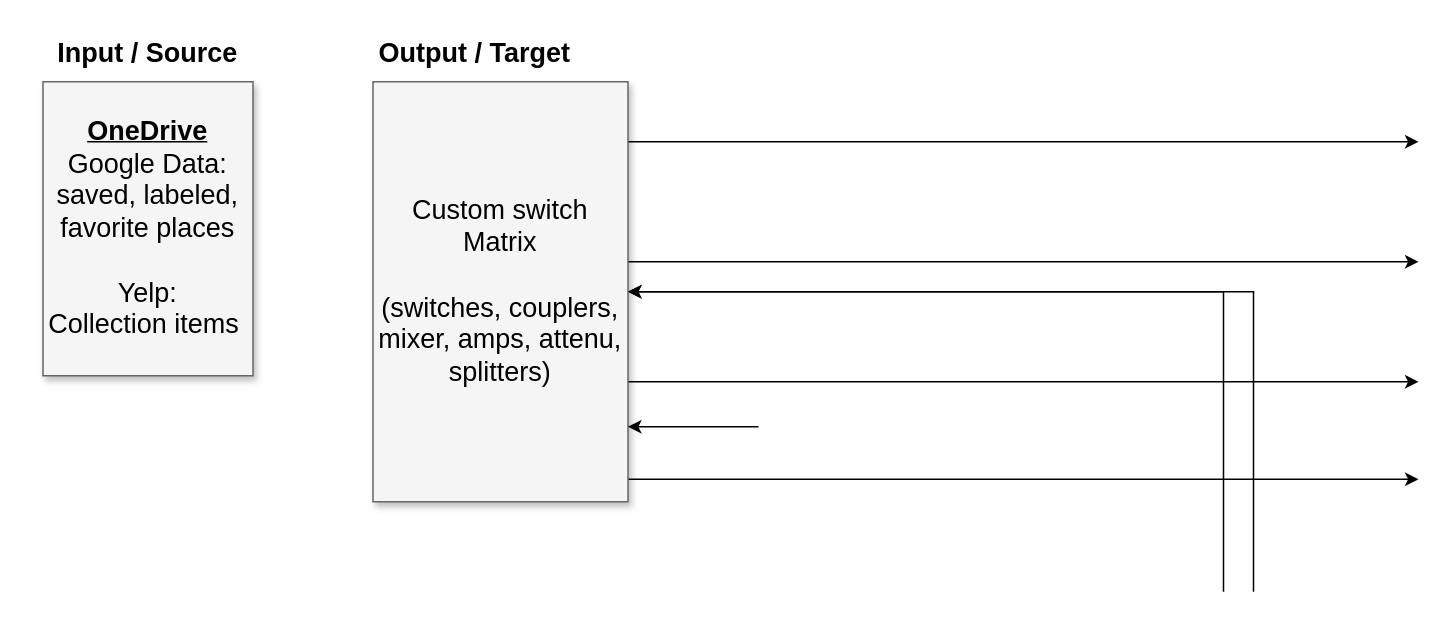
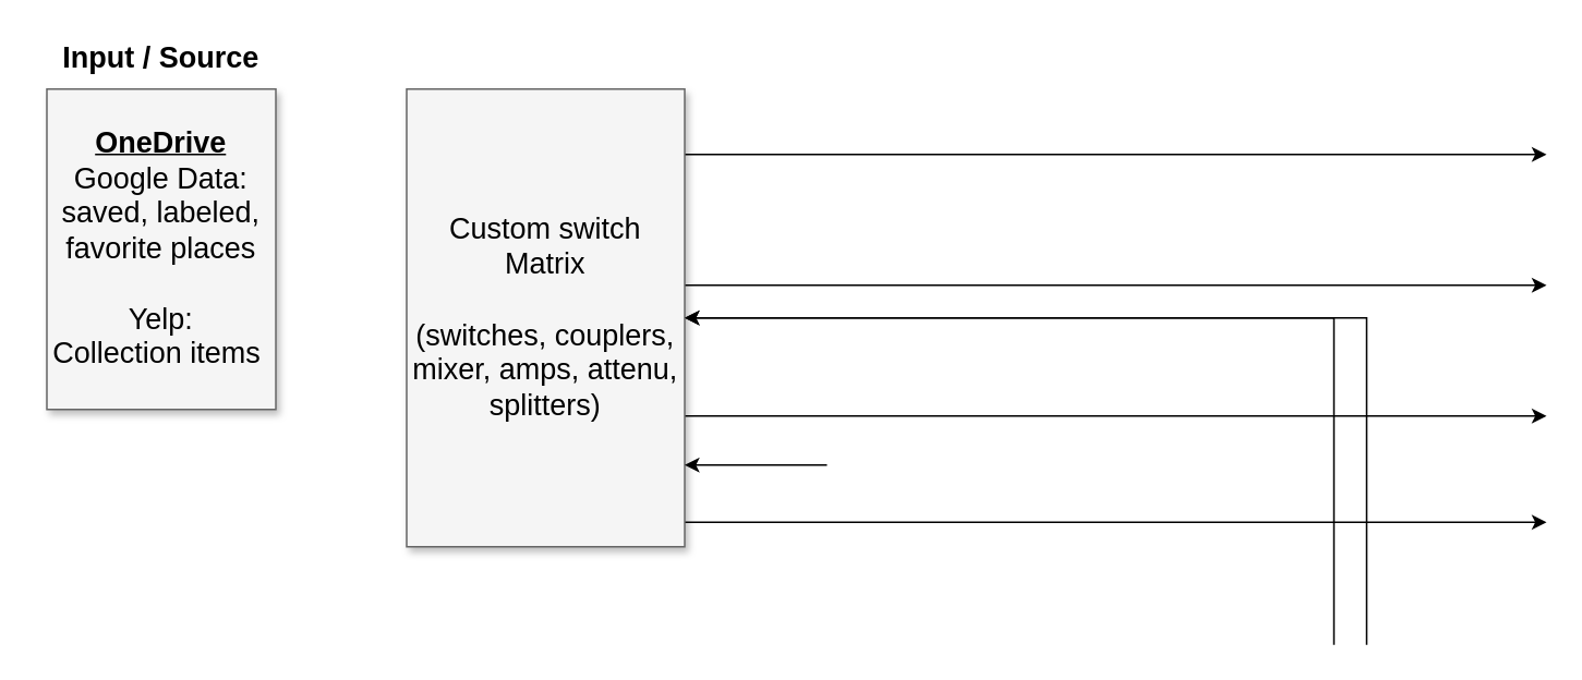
  <mxCell id="0" style=";html=1;" />
  <mxCell id="1" style=";html=1;" parent="0" />
  <mxCell id="2" style="edgeStyle=elbowEdgeStyle;rounded=0;html=1;startArrow=none;startFill=0;jettySize=auto;orthogonalLoop=1;fontSize=18;elbow=vertical;" parent="1" source="7" edge="1"><mxGeometry relative="1" as="geometry"><mxPoint x="945" y="94" as="targetPoint" /></mxGeometry></mxCell>
  <mxCell id="3" style="edgeStyle=elbowEdgeStyle;rounded=0;html=1;startArrow=none;startFill=0;jettySize=auto;orthogonalLoop=1;fontSize=18;elbow=vertical;" parent="1" source="7" edge="1"><mxGeometry relative="1" as="geometry"><mxPoint x="945" y="174" as="targetPoint" /></mxGeometry></mxCell>
  <mxCell id="4" style="edgeStyle=elbowEdgeStyle;rounded=0;html=1;startArrow=none;startFill=0;jettySize=auto;orthogonalLoop=1;fontSize=18;elbow=vertical;" parent="1" source="7" edge="1"><mxGeometry relative="1" as="geometry"><mxPoint x="945" y="254" as="targetPoint" /></mxGeometry></mxCell>
  <mxCell id="5" style="edgeStyle=elbowEdgeStyle;rounded=0;html=1;startArrow=none;startFill=0;jettySize=auto;orthogonalLoop=1;fontSize=18;elbow=vertical;" parent="1" source="7" edge="1"><mxGeometry relative="1" as="geometry"><mxPoint x="945" y="319" as="targetPoint" /></mxGeometry></mxCell>
  <mxCell id="6" style="edgeStyle=elbowEdgeStyle;rounded=0;html=1;startArrow=none;startFill=0;jettySize=auto;orthogonalLoop=1;fontSize=18;" parent="1" target="7" edge="1"><mxGeometry relative="1" as="geometry"><Array as="points"><mxPoint x="815" y="374" /></Array><mxPoint x="815" y="394" as="sourcePoint" /></mxGeometry></mxCell>
  <mxCell id="7" value="Custom switch Matrix&lt;div&gt;&lt;br&gt;&lt;/div&gt;&lt;div&gt;(switches, couplers, mixer, amps, attenu, splitters)&lt;/div&gt;" style="whiteSpace=wrap;html=1;shadow=1;fontSize=18;fillColor=#f5f5f5;strokeColor=#666666;" parent="1" vertex="1"><mxGeometry x="248" y="54" width="170" height="280" as="geometry" /></mxCell>
  <mxCell id="8" style="edgeStyle=elbowEdgeStyle;rounded=0;html=1;startArrow=none;startFill=0;jettySize=auto;orthogonalLoop=1;fontSize=18;elbow=vertical;" parent="1" target="7" edge="1"><mxGeometry relative="1" as="geometry"><mxPoint x="505" y="284" as="sourcePoint" /></mxGeometry></mxCell>
  <mxCell id="9" style="edgeStyle=elbowEdgeStyle;rounded=0;html=1;startArrow=none;startFill=0;jettySize=auto;orthogonalLoop=1;fontSize=18;" parent="1" target="7" edge="1"><mxGeometry relative="1" as="geometry"><mxPoint x="835" y="394" as="sourcePoint" /><mxPoint x="845" y="364" as="targetPoint" /><Array as="points"><mxPoint x="835" y="374" /><mxPoint x="815" y="374" /></Array></mxGeometry></mxCell>
  <mxCell id="10" value="&lt;b&gt;&lt;u&gt;OneDrive&lt;/u&gt;&lt;/b&gt;&lt;br&gt;Google Data:&lt;br style=&quot;border-color: var(--border-color);&quot;&gt;saved, labeled, favorite places&lt;br&gt;&lt;br&gt;Yelp:&lt;br&gt;Collection items&amp;nbsp;" style="whiteSpace=wrap;html=1;shadow=1;fontSize=18;fillColor=#f5f5f5;strokeColor=#666666;" vertex="1" parent="1"><mxGeometry x="28" y="54" width="140" height="196" as="geometry" /></mxCell>
- <mxCell id="11" value="&lt;b&gt;Output / Target&lt;/b&gt;" style="text;strokeColor=none;align=center;fillColor=none;html=1;verticalAlign=middle;whiteSpace=wrap;rounded=0;fontSize=18;" vertex="1" parent="1"><mxGeometry x="238" y="20" width="156" height="30" as="geometry" /></mxCell>
  <mxCell id="12" value="&lt;b&gt;Input / Source&lt;/b&gt;" style="text;strokeColor=none;align=center;fillColor=none;html=1;verticalAlign=middle;whiteSpace=wrap;rounded=0;fontSize=18;" vertex="1" parent="1"><mxGeometry x="20" y="20" width="156" height="30" as="geometry" /></mxCell>
